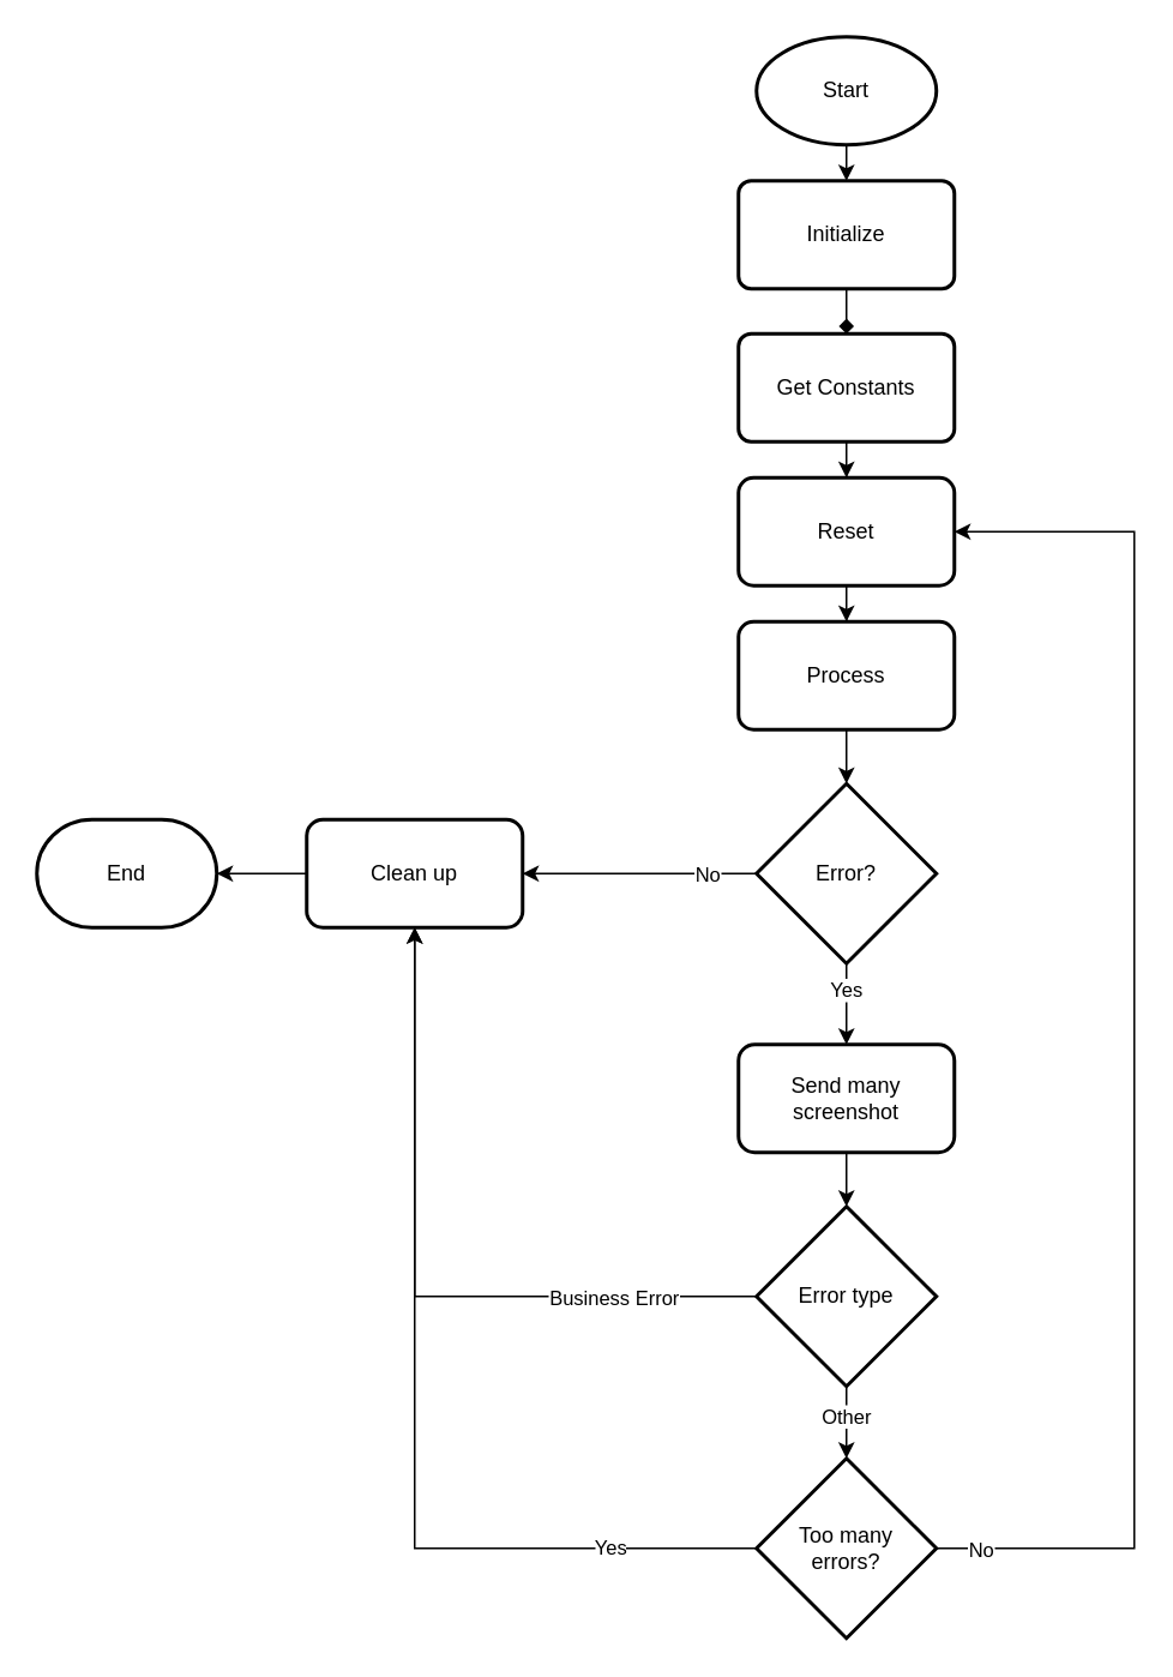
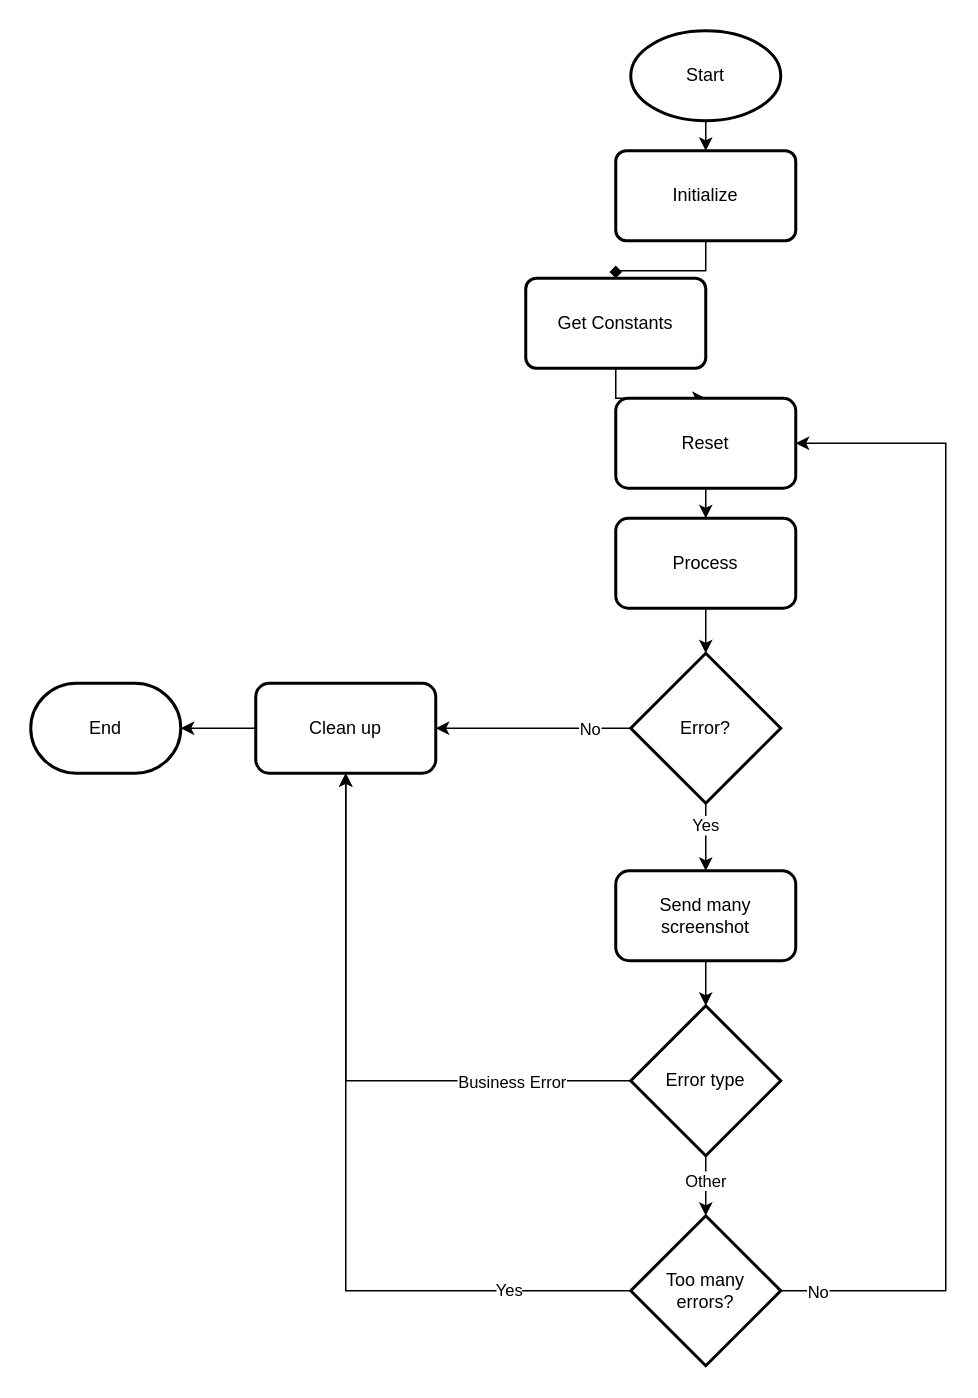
  <mxCell id="0" />
  <mxCell id="1" parent="0" />
  <mxCell id="2" style="edgeStyle=orthogonalEdgeStyle;rounded=0;orthogonalLoop=1;jettySize=auto;html=1;exitX=0.5;exitY=1;exitDx=0;exitDy=0;exitPerimeter=0;entryX=0.5;entryY=0;entryDx=0;entryDy=0;" parent="1" source="3" target="5" edge="1"><mxGeometry relative="1" as="geometry" /></mxCell>
  <mxCell id="3" value="Start" style="strokeWidth=2;html=1;shape=mxgraph.flowchart.start_1;whiteSpace=wrap;" parent="1" vertex="1"><mxGeometry x="420" y="20" width="100" height="60" as="geometry" /></mxCell>
  <mxCell id="4" value="" style="edgeStyle=orthogonalEdgeStyle;rounded=0;orthogonalLoop=1;jettySize=auto;html=1;endArrow=diamond;" parent="1" source="5" target="7" edge="1"><mxGeometry relative="1" as="geometry" /></mxCell>
  <mxCell id="5" value="Initialize" style="rounded=1;whiteSpace=wrap;html=1;absoluteArcSize=1;arcSize=14;strokeWidth=2;" parent="1" vertex="1"><mxGeometry x="410" y="100" width="120" height="60" as="geometry" /></mxCell>
  <mxCell id="6" value="" style="edgeStyle=orthogonalEdgeStyle;rounded=0;orthogonalLoop=1;jettySize=auto;html=1;" parent="1" source="7" target="9" edge="1"><mxGeometry relative="1" as="geometry" /></mxCell>
- <mxCell id="7" value="Get Constants" style="rounded=1;whiteSpace=wrap;html=1;absoluteArcSize=1;arcSize=14;strokeWidth=2;" parent="1" vertex="1"><mxGeometry x="410" y="185" width="120" height="60" as="geometry" /></mxCell>
+ <mxCell id="7" value="Get Constants" style="rounded=1;whiteSpace=wrap;html=1;absoluteArcSize=1;arcSize=14;strokeWidth=2;" parent="1" vertex="1"><mxGeometry x="350" y="185" width="120" height="60" as="geometry" /></mxCell>
  <mxCell id="8" value="" style="edgeStyle=orthogonalEdgeStyle;rounded=0;orthogonalLoop=1;jettySize=auto;html=1;" parent="1" source="9" target="11" edge="1"><mxGeometry relative="1" as="geometry" /></mxCell>
  <mxCell id="9" value="Reset" style="whiteSpace=wrap;html=1;rounded=1;arcSize=14;strokeWidth=2;" parent="1" vertex="1"><mxGeometry x="410" y="265" width="120" height="60" as="geometry" /></mxCell>
  <mxCell id="10" style="edgeStyle=orthogonalEdgeStyle;rounded=0;orthogonalLoop=1;jettySize=auto;html=1;exitX=0.5;exitY=1;exitDx=0;exitDy=0;entryX=0.5;entryY=0;entryDx=0;entryDy=0;entryPerimeter=0;" parent="1" source="11" target="16" edge="1"><mxGeometry relative="1" as="geometry" /></mxCell>
  <mxCell id="11" value="Process" style="whiteSpace=wrap;html=1;rounded=1;arcSize=14;strokeWidth=2;" parent="1" vertex="1"><mxGeometry x="410" y="345" width="120" height="60" as="geometry" /></mxCell>
  <mxCell id="12" value="" style="edgeStyle=orthogonalEdgeStyle;rounded=0;orthogonalLoop=1;jettySize=auto;html=1;" parent="1" source="16" target="18" edge="1"><mxGeometry relative="1" as="geometry" /></mxCell>
  <mxCell id="13" value="No" style="edgeLabel;html=1;align=center;verticalAlign=middle;resizable=0;points=[];" parent="12" vertex="1" connectable="0"><mxGeometry x="-0.652" relative="1" as="geometry"><mxPoint x="-5" as="offset" /></mxGeometry></mxCell>
  <mxCell id="14" value="" style="edgeStyle=orthogonalEdgeStyle;rounded=0;orthogonalLoop=1;jettySize=auto;html=1;" parent="1" source="16" target="26" edge="1"><mxGeometry relative="1" as="geometry" /></mxCell>
  <mxCell id="15" value="Yes" style="edgeLabel;html=1;align=center;verticalAlign=middle;resizable=0;points=[];" parent="14" vertex="1" connectable="0"><mxGeometry x="-0.371" y="1" relative="1" as="geometry"><mxPoint x="-2" as="offset" /></mxGeometry></mxCell>
  <mxCell id="16" value="Error?" style="strokeWidth=2;html=1;shape=mxgraph.flowchart.decision;whiteSpace=wrap;" parent="1" vertex="1"><mxGeometry x="420" y="435" width="100" height="100" as="geometry" /></mxCell>
  <mxCell id="17" style="edgeStyle=orthogonalEdgeStyle;rounded=0;orthogonalLoop=1;jettySize=auto;html=1;exitX=0;exitY=0.5;exitDx=0;exitDy=0;" parent="1" source="18" target="19" edge="1"><mxGeometry relative="1" as="geometry" /></mxCell>
  <mxCell id="18" value="Clean up" style="rounded=1;whiteSpace=wrap;html=1;strokeWidth=2;" parent="1" vertex="1"><mxGeometry x="170" y="455" width="120" height="60" as="geometry" /></mxCell>
  <mxCell id="19" value="End" style="strokeWidth=2;html=1;shape=mxgraph.flowchart.terminator;whiteSpace=wrap;" parent="1" vertex="1"><mxGeometry x="20" y="455" width="100" height="60" as="geometry" /></mxCell>
  <mxCell id="20" style="edgeStyle=orthogonalEdgeStyle;rounded=0;orthogonalLoop=1;jettySize=auto;html=1;exitX=0;exitY=0.5;exitDx=0;exitDy=0;exitPerimeter=0;entryX=0.5;entryY=1;entryDx=0;entryDy=0;" parent="1" source="24" target="18" edge="1"><mxGeometry relative="1" as="geometry" /></mxCell>
  <mxCell id="21" value="Yes" style="edgeLabel;html=1;align=center;verticalAlign=middle;resizable=0;points=[];" parent="20" vertex="1" connectable="0"><mxGeometry x="-0.694" y="-1" relative="1" as="geometry"><mxPoint as="offset" /></mxGeometry></mxCell>
  <mxCell id="22" style="edgeStyle=orthogonalEdgeStyle;rounded=0;orthogonalLoop=1;jettySize=auto;html=1;exitX=1;exitY=0.5;exitDx=0;exitDy=0;exitPerimeter=0;entryX=1;entryY=0.5;entryDx=0;entryDy=0;" parent="1" source="24" target="9" edge="1"><mxGeometry relative="1" as="geometry"><Array as="points"><mxPoint x="630" y="860" /><mxPoint x="630" y="295" /></Array></mxGeometry></mxCell>
  <mxCell id="23" value="No" style="edgeLabel;html=1;align=center;verticalAlign=middle;resizable=0;points=[];" parent="22" vertex="1" connectable="0"><mxGeometry x="-0.939" y="-1" relative="1" as="geometry"><mxPoint y="-1" as="offset" /></mxGeometry></mxCell>
  <mxCell id="24" value="Too many &lt;br&gt;errors?" style="strokeWidth=2;html=1;shape=mxgraph.flowchart.decision;whiteSpace=wrap;" parent="1" vertex="1"><mxGeometry x="420" y="810" width="100" height="100" as="geometry" /></mxCell>
  <mxCell id="25" value="" style="edgeStyle=orthogonalEdgeStyle;rounded=0;orthogonalLoop=1;jettySize=auto;html=1;" parent="1" source="26" target="31" edge="1"><mxGeometry relative="1" as="geometry"><mxPoint x="470" y="700" as="targetPoint" /></mxGeometry></mxCell>
  <mxCell id="26" value="Send many screenshot" style="rounded=1;whiteSpace=wrap;html=1;strokeWidth=2;" parent="1" vertex="1"><mxGeometry x="410" y="580" width="120" height="60" as="geometry" /></mxCell>
  <mxCell id="27" style="edgeStyle=orthogonalEdgeStyle;rounded=0;orthogonalLoop=1;jettySize=auto;html=1;exitX=0.5;exitY=1;exitDx=0;exitDy=0;exitPerimeter=0;entryX=0.5;entryY=0;entryDx=0;entryDy=0;entryPerimeter=0;" parent="1" source="31" target="24" edge="1"><mxGeometry relative="1" as="geometry" /></mxCell>
  <mxCell id="28" value="Other" style="edgeLabel;html=1;align=center;verticalAlign=middle;resizable=0;points=[];" parent="27" vertex="1" connectable="0"><mxGeometry x="-0.112" y="1" relative="1" as="geometry"><mxPoint x="-2" y="-2" as="offset" /></mxGeometry></mxCell>
  <mxCell id="29" style="edgeStyle=orthogonalEdgeStyle;rounded=0;orthogonalLoop=1;jettySize=auto;html=1;exitX=0;exitY=0.5;exitDx=0;exitDy=0;exitPerimeter=0;entryX=0.5;entryY=1;entryDx=0;entryDy=0;" parent="1" source="31" target="18" edge="1"><mxGeometry relative="1" as="geometry" /></mxCell>
  <mxCell id="30" value="Business Error" style="edgeLabel;html=1;align=center;verticalAlign=middle;resizable=0;points=[];" parent="29" vertex="1" connectable="0"><mxGeometry x="-0.607" y="3" relative="1" as="geometry"><mxPoint x="-2" y="-3" as="offset" /></mxGeometry></mxCell>
  <mxCell id="31" value="Error type" style="strokeWidth=2;html=1;shape=mxgraph.flowchart.decision;whiteSpace=wrap;" parent="1" vertex="1"><mxGeometry x="420" y="670" width="100" height="100" as="geometry" /></mxCell>
